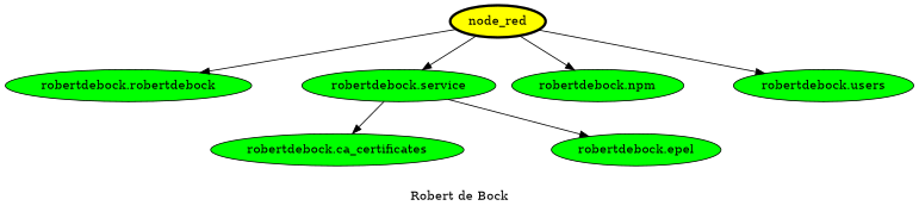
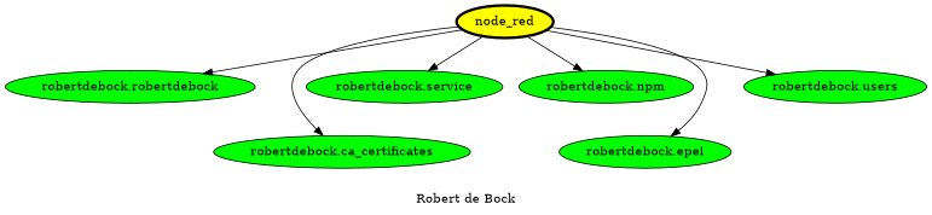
  digraph {
    label="Robert de Bock"
    node [fillcolor=green style=filled]
    node_red [fillcolor=yellow penwidth=3]
    n2 [label="robertdebock.robertdebock"]
    "robertdebock.ca_certificates"
    "robertdebock.epel"
    "robertdebock.npm"
    "robertdebock.service"
    "robertdebock.users"
    node_red -> n2
-   "robertdebock.service" -> "robertdebock.ca_certificates"
-   "robertdebock.service" -> "robertdebock.epel"
+   node_red -> "robertdebock.ca_certificates"
+   node_red -> "robertdebock.epel"
    node_red -> "robertdebock.npm"
    node_red -> "robertdebock.service"
    node_red -> "robertdebock.users"
  }
